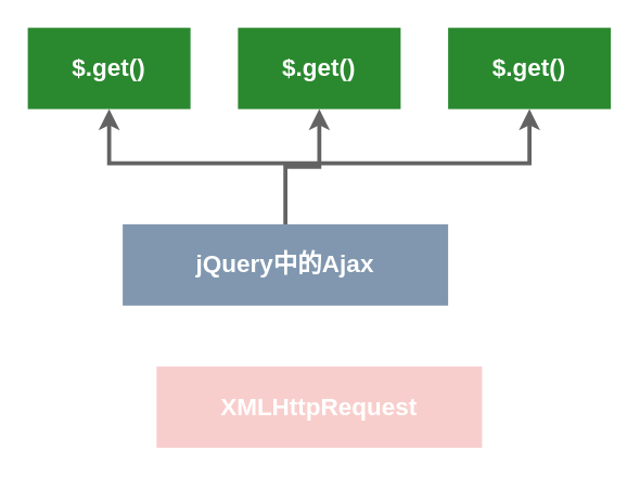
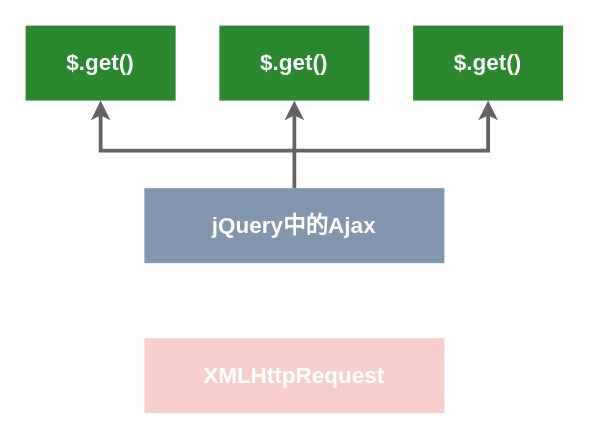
  <mxCell id="0" />
  <mxCell id="1" parent="0" />
  <mxCell id="2" value="&lt;font color=&quot;#ffffff&quot; style=&quot;font-size: 18px;&quot;&gt;&lt;b&gt;XMLHttpRequest&lt;/b&gt;&lt;/font&gt;" style="rounded=0;whiteSpace=wrap;html=1;fillColor=#f8cecc;strokeColor=none;" vertex="1" parent="1"><mxGeometry x="115" y="270" width="240" height="60" as="geometry" /></mxCell>
  <mxCell id="3" style="edgeStyle=orthogonalEdgeStyle;rounded=0;orthogonalLoop=1;jettySize=auto;html=1;entryX=0.5;entryY=1;entryDx=0;entryDy=0;strokeWidth=3;strokeColor=#636363;" edge="1" parent="1" source="4" target="6"><mxGeometry relative="1" as="geometry" /></mxCell>
- <mxCell id="4" value="&lt;font color=&quot;#ffffff&quot; style=&quot;font-size: 18px;&quot;&gt;&lt;b&gt;jQuery中的Ajax&lt;/b&gt;&lt;/font&gt;" style="rounded=0;whiteSpace=wrap;html=1;fillColor=#8097af;strokeColor=none;" vertex="1" parent="1"><mxGeometry x="90" y="165" width="240" height="60" as="geometry" /></mxCell>
+ <mxCell id="4" value="&lt;font color=&quot;#ffffff&quot; style=&quot;font-size: 18px;&quot;&gt;&lt;b&gt;jQuery中的Ajax&lt;/b&gt;&lt;/font&gt;" style="rounded=0;whiteSpace=wrap;html=1;fillColor=#8097af;strokeColor=none;" vertex="1" parent="1"><mxGeometry x="115" y="150" width="240" height="60" as="geometry" /></mxCell>
  <mxCell id="5" value="&lt;font color=&quot;#ffffff&quot; style=&quot;font-size: 18px;&quot;&gt;&lt;b&gt;$.get()&lt;/b&gt;&lt;/font&gt;" style="rounded=0;whiteSpace=wrap;html=1;strokeColor=none;fillColor=#2a892f;" vertex="1" parent="1"><mxGeometry x="20" y="20" width="120" height="60" as="geometry" /></mxCell>
  <mxCell id="6" value="&lt;font color=&quot;#ffffff&quot; style=&quot;font-size: 18px;&quot;&gt;&lt;b&gt;$.get()&lt;/b&gt;&lt;/font&gt;" style="rounded=0;whiteSpace=wrap;html=1;strokeColor=none;fillColor=#2a892f;" vertex="1" parent="1"><mxGeometry x="175" y="20" width="120" height="60" as="geometry" /></mxCell>
  <mxCell id="7" value="&lt;font color=&quot;#ffffff&quot; style=&quot;font-size: 18px;&quot;&gt;&lt;b&gt;$.get()&lt;/b&gt;&lt;/font&gt;" style="rounded=0;whiteSpace=wrap;html=1;strokeColor=none;fillColor=#2a892f;" vertex="1" parent="1"><mxGeometry x="330" y="20" width="120" height="60" as="geometry" /></mxCell>
  <mxCell id="8" value="" style="endArrow=classic;html=1;rounded=0;entryX=0.5;entryY=1;entryDx=0;entryDy=0;strokeWidth=3;strokeColor=#636363;" edge="1" parent="1" target="5"><mxGeometry width="50" height="50" relative="1" as="geometry"><mxPoint x="235" y="120" as="sourcePoint" /><mxPoint x="75" y="80" as="targetPoint" /><Array as="points"><mxPoint x="80" y="120" /></Array></mxGeometry></mxCell>
  <mxCell id="9" value="" style="endArrow=classic;html=1;rounded=0;entryX=0.5;entryY=1;entryDx=0;entryDy=0;strokeWidth=3;strokeColor=#636363;" edge="1" parent="1" target="7"><mxGeometry width="50" height="50" relative="1" as="geometry"><mxPoint x="235" y="120" as="sourcePoint" /><mxPoint x="315" y="120" as="targetPoint" /><Array as="points"><mxPoint x="390" y="120" /></Array></mxGeometry></mxCell>
